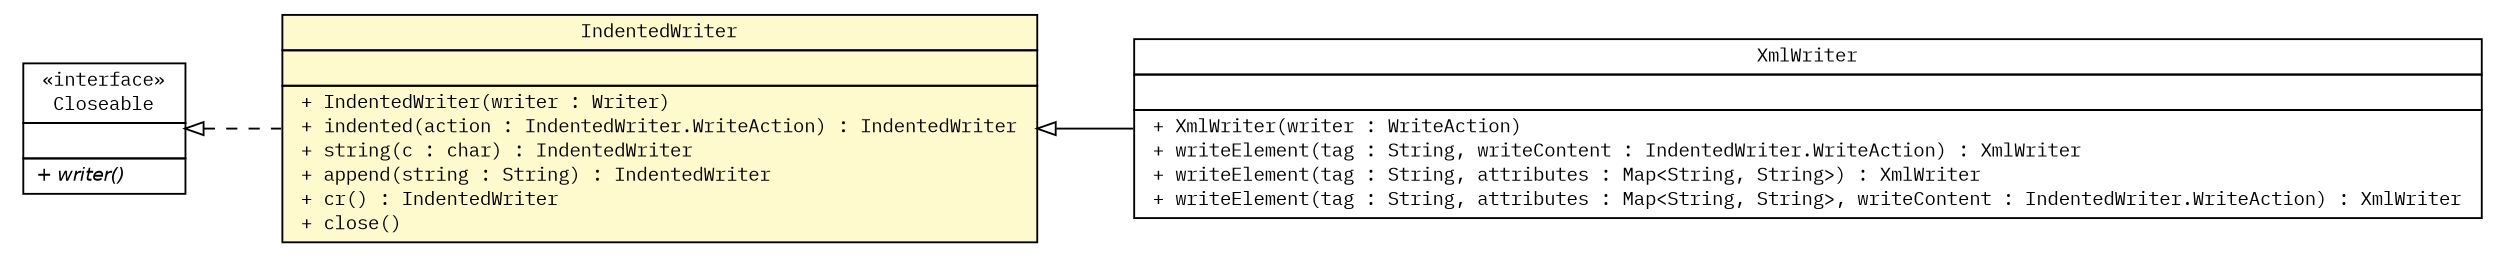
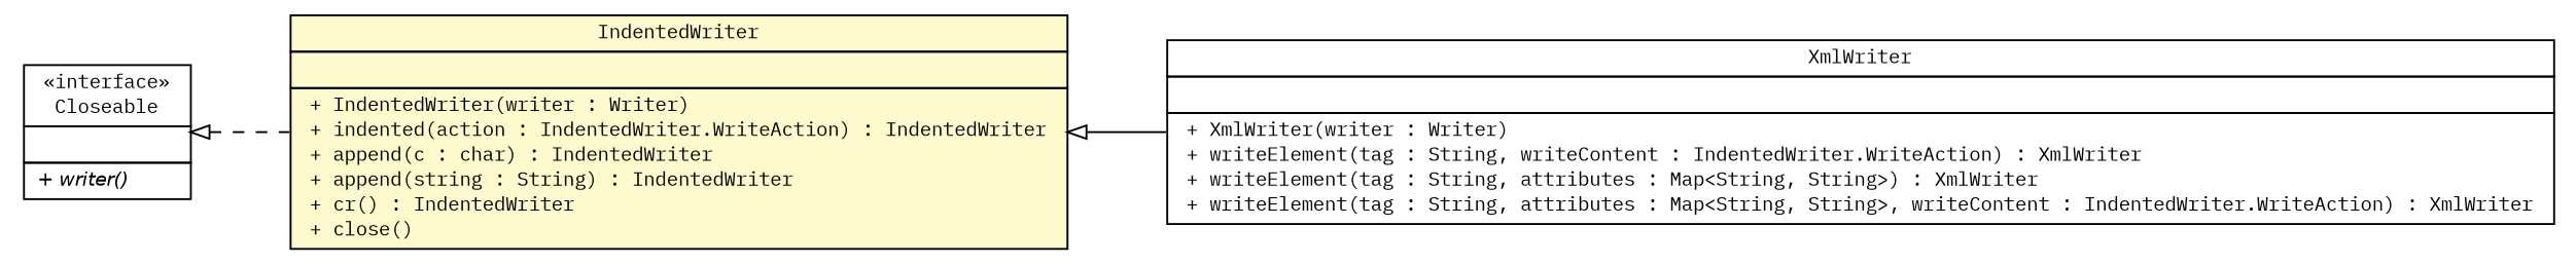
  digraph {
    fontname="IBM Plex Mono"
    nodesep=0.25
    rankdir=LR
    ranksep=0.5
    node [fontcolor=black fontname="IBM Plex Mono" fontsize=10.0 shape=plaintext]
    edge [arrowtail=empty dir=back fontname="IBM Plex Mono" fontsize=10 headport=p labelfontname=Helvetica labelfontsize=10 tailport=p]
-   n1 [label=<<table title="org.jgraphl.xml.XmlWriter" border="0" cellborder="1" cellspacing="0" cellpadding="2" port="p" href="./XmlWriter.html"> 		<tr><td><table border="0" cellspacing="0" cellpadding="1"> <tr><td align="center" balign="center"> XmlWriter </td></tr> 		</table></td></tr> 		<tr><td><table border="0" cellspacing="0" cellpadding="1"> <tr><td align="left" balign="left">  </td></tr> 		</table></td></tr> 		<tr><td><table border="0" cellspacing="0" cellpadding="1"> <tr><td align="left" balign="left"> + XmlWriter(writer : WriteAction) </td></tr> <tr><td align="left" balign="left"> + writeElement(tag : String, writeContent : IndentedWriter.WriteAction) : XmlWriter </td></tr> <tr><td align="left" balign="left"> + writeElement(tag : String, attributes : Map&lt;String, String&gt;) : XmlWriter </td></tr> <tr><td align="left" balign="left"> + writeElement(tag : String, attributes : Map&lt;String, String&gt;, writeContent : IndentedWriter.WriteAction) : XmlWriter </td></tr> 		</table></td></tr> 		</table>>]
-   n2 [label=<<table title="org.jgraphl.xml.IndentedWriter" border="0" cellborder="1" cellspacing="0" cellpadding="2" port="p" bgcolor="lemonChiffon" href="./IndentedWriter.html"> 		<tr><td><table border="0" cellspacing="0" cellpadding="1"> <tr><td align="center" balign="center"> IndentedWriter </td></tr> 		</table></td></tr> 		<tr><td><table border="0" cellspacing="0" cellpadding="1"> <tr><td align="left" balign="left">  </td></tr> 		</table></td></tr> 		<tr><td><table border="0" cellspacing="0" cellpadding="1"> <tr><td align="left" balign="left"> + IndentedWriter(writer : Writer) </td></tr> <tr><td align="left" balign="left"> + indented(action : IndentedWriter.WriteAction) : IndentedWriter </td></tr> <tr><td align="left" balign="left"> + string(c : char) : IndentedWriter </td></tr> <tr><td align="left" balign="left"> + append(string : String) : IndentedWriter </td></tr> <tr><td align="left" balign="left"> + cr() : IndentedWriter </td></tr> <tr><td align="left" balign="left"> + close() </td></tr> 		</table></td></tr> 		</table>>]
+   n1 [label=<<table title="org.jgraphl.xml.XmlWriter" border="0" cellborder="1" cellspacing="0" cellpadding="2" port="p" href="./XmlWriter.html"> 		<tr><td><table border="0" cellspacing="0" cellpadding="1"> <tr><td align="center" balign="center"> XmlWriter </td></tr> 		</table></td></tr> 		<tr><td><table border="0" cellspacing="0" cellpadding="1"> <tr><td align="left" balign="left">  </td></tr> 		</table></td></tr> 		<tr><td><table border="0" cellspacing="0" cellpadding="1"> <tr><td align="left" balign="left"> + XmlWriter(writer : Writer) </td></tr> <tr><td align="left" balign="left"> + writeElement(tag : String, writeContent : IndentedWriter.WriteAction) : XmlWriter </td></tr> <tr><td align="left" balign="left"> + writeElement(tag : String, attributes : Map&lt;String, String&gt;) : XmlWriter </td></tr> <tr><td align="left" balign="left"> + writeElement(tag : String, attributes : Map&lt;String, String&gt;, writeContent : IndentedWriter.WriteAction) : XmlWriter </td></tr> 		</table></td></tr> 		</table>>]
+   n2 [label=<<table title="org.jgraphl.xml.IndentedWriter" border="0" cellborder="1" cellspacing="0" cellpadding="2" port="p" bgcolor="lemonChiffon" href="./IndentedWriter.html"> 		<tr><td><table border="0" cellspacing="0" cellpadding="1"> <tr><td align="center" balign="center"> IndentedWriter </td></tr> 		</table></td></tr> 		<tr><td><table border="0" cellspacing="0" cellpadding="1"> <tr><td align="left" balign="left">  </td></tr> 		</table></td></tr> 		<tr><td><table border="0" cellspacing="0" cellpadding="1"> <tr><td align="left" balign="left"> + IndentedWriter(writer : Writer) </td></tr> <tr><td align="left" balign="left"> + indented(action : IndentedWriter.WriteAction) : IndentedWriter </td></tr> <tr><td align="left" balign="left"> + append(c : char) : IndentedWriter </td></tr> <tr><td align="left" balign="left"> + append(string : String) : IndentedWriter </td></tr> <tr><td align="left" balign="left"> + cr() : IndentedWriter </td></tr> <tr><td align="left" balign="left"> + close() </td></tr> 		</table></td></tr> 		</table>>]
    n3 [label=<<table title="java.io.Closeable" border="0" cellborder="1" cellspacing="0" cellpadding="2" port="p" href="http://java.sun.com/j2se/1.4.2/docs/api/java/io/Closeable.html"> 		<tr><td><table border="0" cellspacing="0" cellpadding="1"> <tr><td align="center" balign="center"> &#171;interface&#187; </td></tr> <tr><td align="center" balign="center"> Closeable </td></tr> 		</table></td></tr> 		<tr><td><table border="0" cellspacing="0" cellpadding="1"> <tr><td align="left" balign="left">  </td></tr> 		</table></td></tr> 		<tr><td><table border="0" cellspacing="0" cellpadding="1"> <tr><td align="left" balign="left"><font face="Helvetica-Oblique" point-size="10.0"> + writer() </font></td></tr> 		</table></td></tr> 		</table>>]
    n2 -> n1
    n3 -> n2 [style=dashed]
  }
